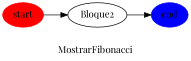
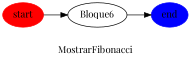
  digraph {
    label=MostrarFibonacci
    rankdir=LR
    fontname="Playfair Display"
    node [style=filled fontname="Playfair Display"]
    edge [fontname="Playfair Display"]
    end [color=blue]
-   Bloque2 [style=""]
+   Bloque2 [label=Bloque6 style=""]
    start [color=red]
    Bloque2 -> end
    start -> Bloque2
  }
